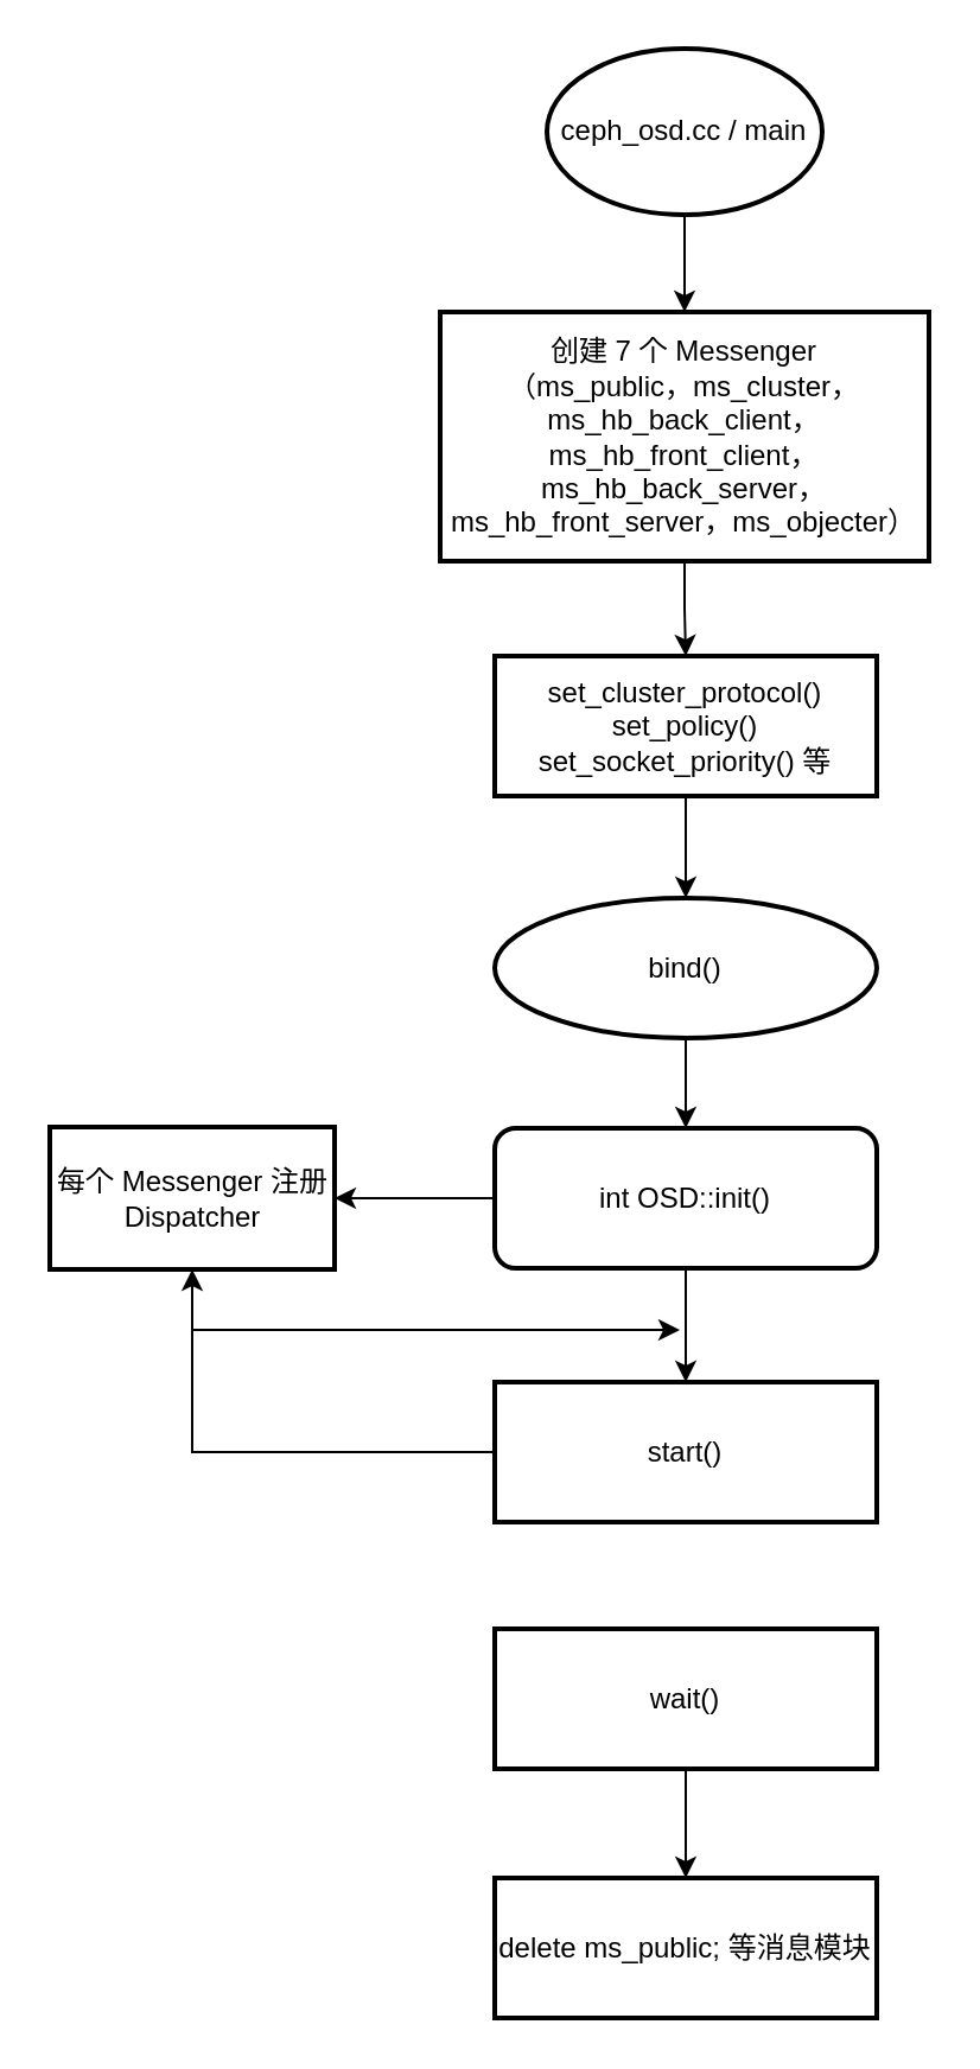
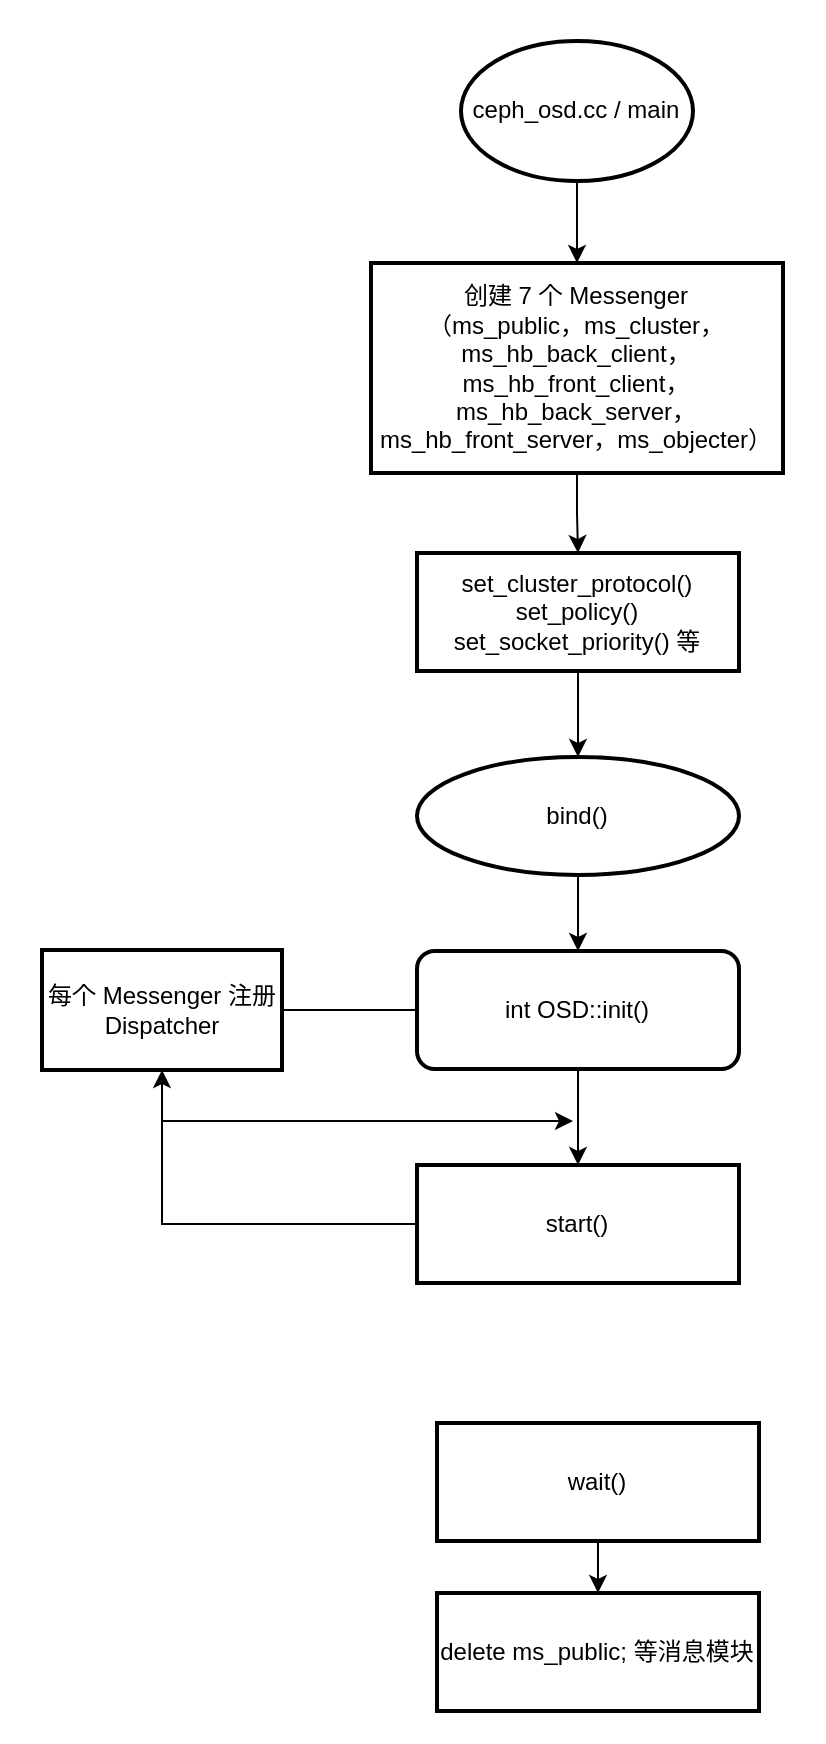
  <mxCell id="0" />
  <mxCell id="1" parent="0" />
  <mxCell id="2" value="" style="edgeStyle=orthogonalEdgeStyle;rounded=0;orthogonalLoop=1;jettySize=auto;html=1;" edge="1" parent="1" source="3" target="5"><mxGeometry relative="1" as="geometry" /></mxCell>
  <mxCell id="3" value="ceph_osd.cc / main" style="strokeWidth=2;html=1;shape=mxgraph.flowchart.start_1;whiteSpace=wrap;" vertex="1" parent="1"><mxGeometry x="230" y="20" width="116" height="70" as="geometry" /></mxCell>
  <mxCell id="4" value="" style="edgeStyle=orthogonalEdgeStyle;rounded=0;orthogonalLoop=1;jettySize=auto;html=1;" edge="1" parent="1" source="5" target="7"><mxGeometry relative="1" as="geometry" /></mxCell>
  <mxCell id="5" value="创建 7 个 Messenger&lt;div&gt;（ms_public，ms_cluster，ms_hb_back_client，ms_hb_front_client，ms_hb_back_server，ms_hb_front_server，ms_objecter）&lt;/div&gt;" style="whiteSpace=wrap;html=1;strokeWidth=2;" vertex="1" parent="1"><mxGeometry x="185" y="131" width="206" height="105" as="geometry" /></mxCell>
  <mxCell id="6" value="" style="edgeStyle=orthogonalEdgeStyle;rounded=0;orthogonalLoop=1;jettySize=auto;html=1;" edge="1" parent="1" source="7" target="9"><mxGeometry relative="1" as="geometry" /></mxCell>
  <mxCell id="7" value="set_cluster_protocol()&lt;div&gt;set_policy()&lt;br&gt;&lt;/div&gt;&lt;div&gt;set_socket_priority() 等&lt;br&gt;&lt;/div&gt;" style="whiteSpace=wrap;html=1;strokeWidth=2;" vertex="1" parent="1"><mxGeometry x="208" y="276" width="161" height="59" as="geometry" /></mxCell>
  <mxCell id="8" value="" style="edgeStyle=orthogonalEdgeStyle;rounded=0;orthogonalLoop=1;jettySize=auto;html=1;" edge="1" parent="1" source="9" target="12"><mxGeometry relative="1" as="geometry" /></mxCell>
  <mxCell id="9" value="&lt;div&gt;bind()&lt;/div&gt;" style="ellipse;whiteSpace=wrap;html=1;strokeWidth=2;" vertex="1" parent="1"><mxGeometry x="208" y="378" width="161" height="59" as="geometry" /></mxCell>
  <mxCell id="10" value="" style="edgeStyle=orthogonalEdgeStyle;rounded=0;orthogonalLoop=1;jettySize=auto;html=1;" edge="1" parent="1" source="12" target="14"><mxGeometry relative="1" as="geometry" /></mxCell>
- <mxCell id="11" value="" style="edgeStyle=orthogonalEdgeStyle;rounded=0;orthogonalLoop=1;jettySize=auto;html=1;" edge="1" parent="1" source="12" target="19"><mxGeometry relative="1" as="geometry" /></mxCell>
+ <mxCell id="11" value="" style="edgeStyle=orthogonalEdgeStyle;rounded=0;orthogonalLoop=1;jettySize=auto;html=1;endArrow=none;" edge="1" parent="1" source="12" target="19"><mxGeometry relative="1" as="geometry" /></mxCell>
  <mxCell id="12" value="int OSD::init()" style="whiteSpace=wrap;html=1;strokeWidth=2;rounded=1;" vertex="1" parent="1"><mxGeometry x="208" y="475" width="161" height="59" as="geometry" /></mxCell>
  <mxCell id="13" value="" style="edgeStyle=orthogonalEdgeStyle;rounded=0;orthogonalLoop=1;jettySize=auto;html=1;" edge="1" parent="1" source="14" target="19"><mxGeometry relative="1" as="geometry" /></mxCell>
  <mxCell id="14" value="start()" style="whiteSpace=wrap;html=1;strokeWidth=2;" vertex="1" parent="1"><mxGeometry x="208" y="582" width="161" height="59" as="geometry" /></mxCell>
  <mxCell id="15" value="" style="edgeStyle=orthogonalEdgeStyle;rounded=0;orthogonalLoop=1;jettySize=auto;html=1;" edge="1" parent="1" source="16" target="17"><mxGeometry relative="1" as="geometry" /></mxCell>
- <mxCell id="16" value="wait()" style="whiteSpace=wrap;html=1;strokeWidth=2;" vertex="1" parent="1"><mxGeometry x="208" y="686" width="161" height="59" as="geometry" /></mxCell>
- <mxCell id="17" value="delete ms_public; 等消息模块" style="whiteSpace=wrap;html=1;strokeWidth=2;" vertex="1" parent="1"><mxGeometry x="208" y="791" width="161" height="59" as="geometry" /></mxCell>
+ <mxCell id="16" value="wait()" style="whiteSpace=wrap;html=1;strokeWidth=2;" vertex="1" parent="1"><mxGeometry x="218" y="711" width="161" height="59" as="geometry" /></mxCell>
+ <mxCell id="17" value="delete ms_public; 等消息模块" style="whiteSpace=wrap;html=1;strokeWidth=2;" vertex="1" parent="1"><mxGeometry x="218" y="796" width="161" height="59" as="geometry" /></mxCell>
  <mxCell id="18" style="edgeStyle=orthogonalEdgeStyle;rounded=0;orthogonalLoop=1;jettySize=auto;html=1;exitX=0.5;exitY=1;exitDx=0;exitDy=0;" edge="1" parent="1" source="19"><mxGeometry relative="1" as="geometry"><mxPoint x="286" y="560" as="targetPoint" /><Array as="points"><mxPoint x="81" y="560" /></Array></mxGeometry></mxCell>
  <mxCell id="19" value="每个 Messenger 注册 Dispatcher" style="whiteSpace=wrap;html=1;strokeWidth=2;" vertex="1" parent="1"><mxGeometry x="20.5" y="474.5" width="120" height="60" as="geometry" /></mxCell>
